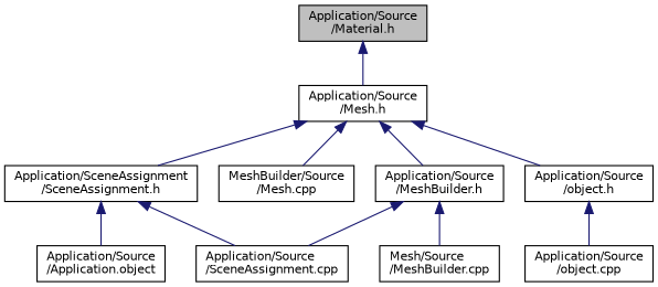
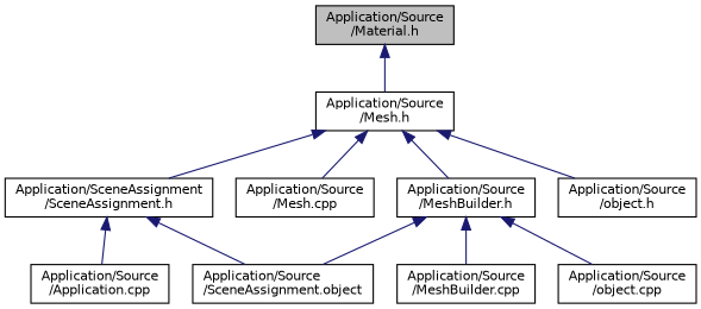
  digraph {
    node [color=black fontname=Helvetica fontsize=10 shape=record]
    edge [color=midnightblue dir=back fontname=Helvetica fontsize=10 labelfontname=Helvetica labelfontsize=10 style=solid]
    n1 [fillcolor=grey75 fontcolor=black height=0.2 label="Application/Source\l/Material.h" style=filled width=0.4]
    n2 [height=0.2 label="Application/Source\l/Mesh.h" width=0.4]
    n3 [height=0.2 label="Application/SceneAssignment\l/SceneAssignment.h" width=0.4]
-   n4 [height=0.2 label="MeshBuilder/Source\l/Mesh.cpp" width=0.4]
+   n4 [height=0.2 label="Application/Source\l/Mesh.cpp" width=0.4]
    n5 [height=0.2 label="Application/Source\l/MeshBuilder.h" width=0.4]
    n6 [height=0.2 label="Application/Source\l/object.h" width=0.4]
-   n7 [height=0.2 label="Application/Source\l/Application.object" width=0.4]
-   n8 [height=0.2 label="Application/Source\l/SceneAssignment.cpp" width=0.4]
-   n9 [height=0.2 label="Mesh/Source\l/MeshBuilder.cpp" width=0.4]
+   n7 [height=0.2 label="Application/Source\l/Application.cpp" width=0.4]
+   n8 [height=0.2 label="Application/Source\l/SceneAssignment.object" width=0.4]
+   n9 [height=0.2 label="Application/Source\l/MeshBuilder.cpp" width=0.4]
    n10 [height=0.2 label="Application/Source\l/object.cpp" width=0.4]
    n1 -> n2
    n2 -> n3
    n2 -> n4
    n2 -> n5
    n2 -> n6
    n3 -> n7
    n3 -> n8
    n5 -> n8
    n5 -> n9
-   n6 -> n10
+   n5 -> n10
  }
